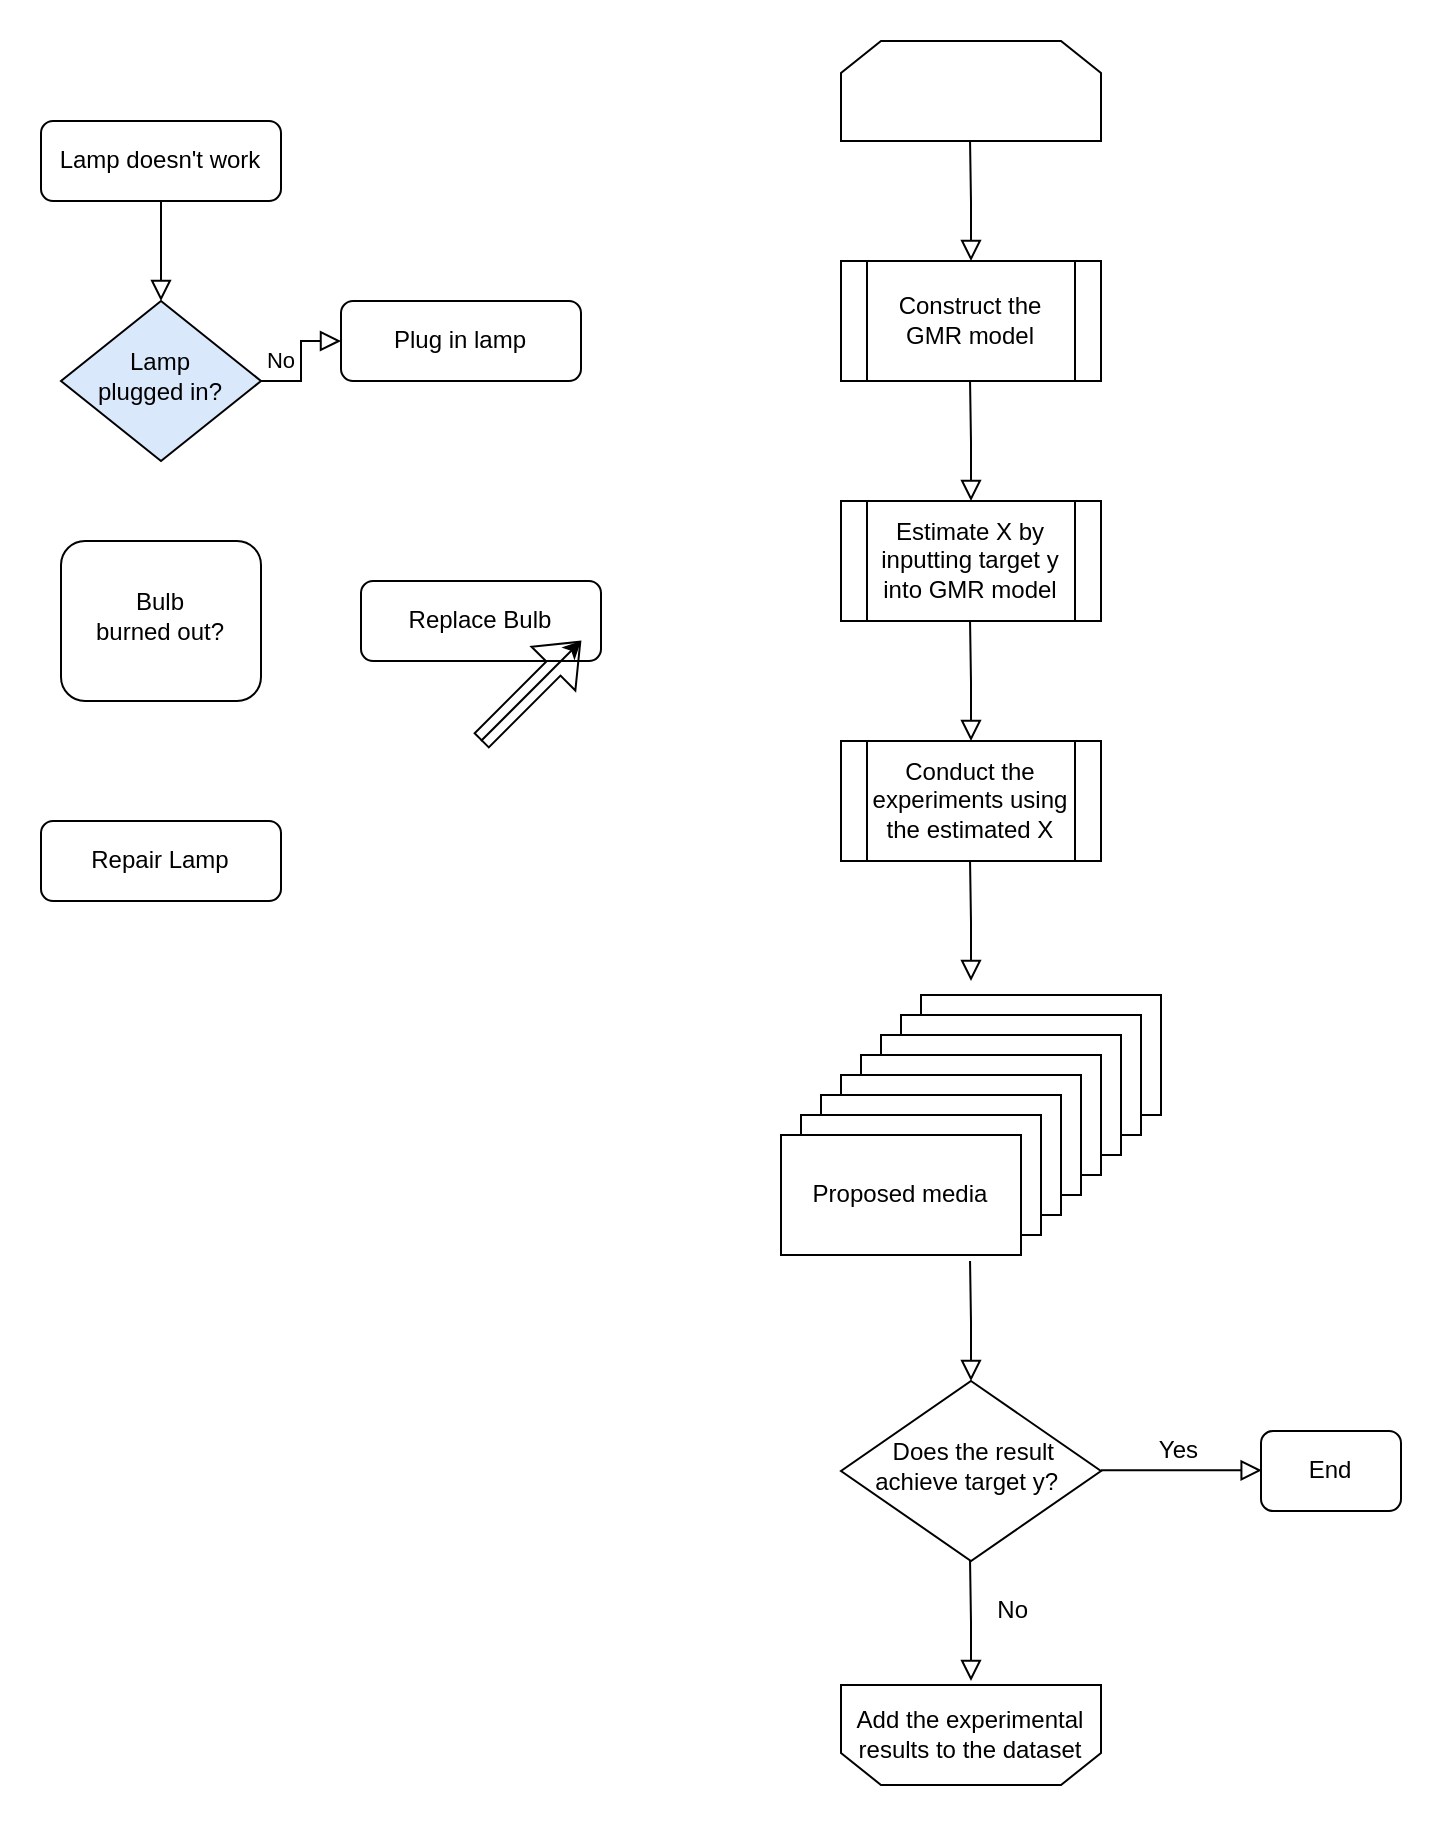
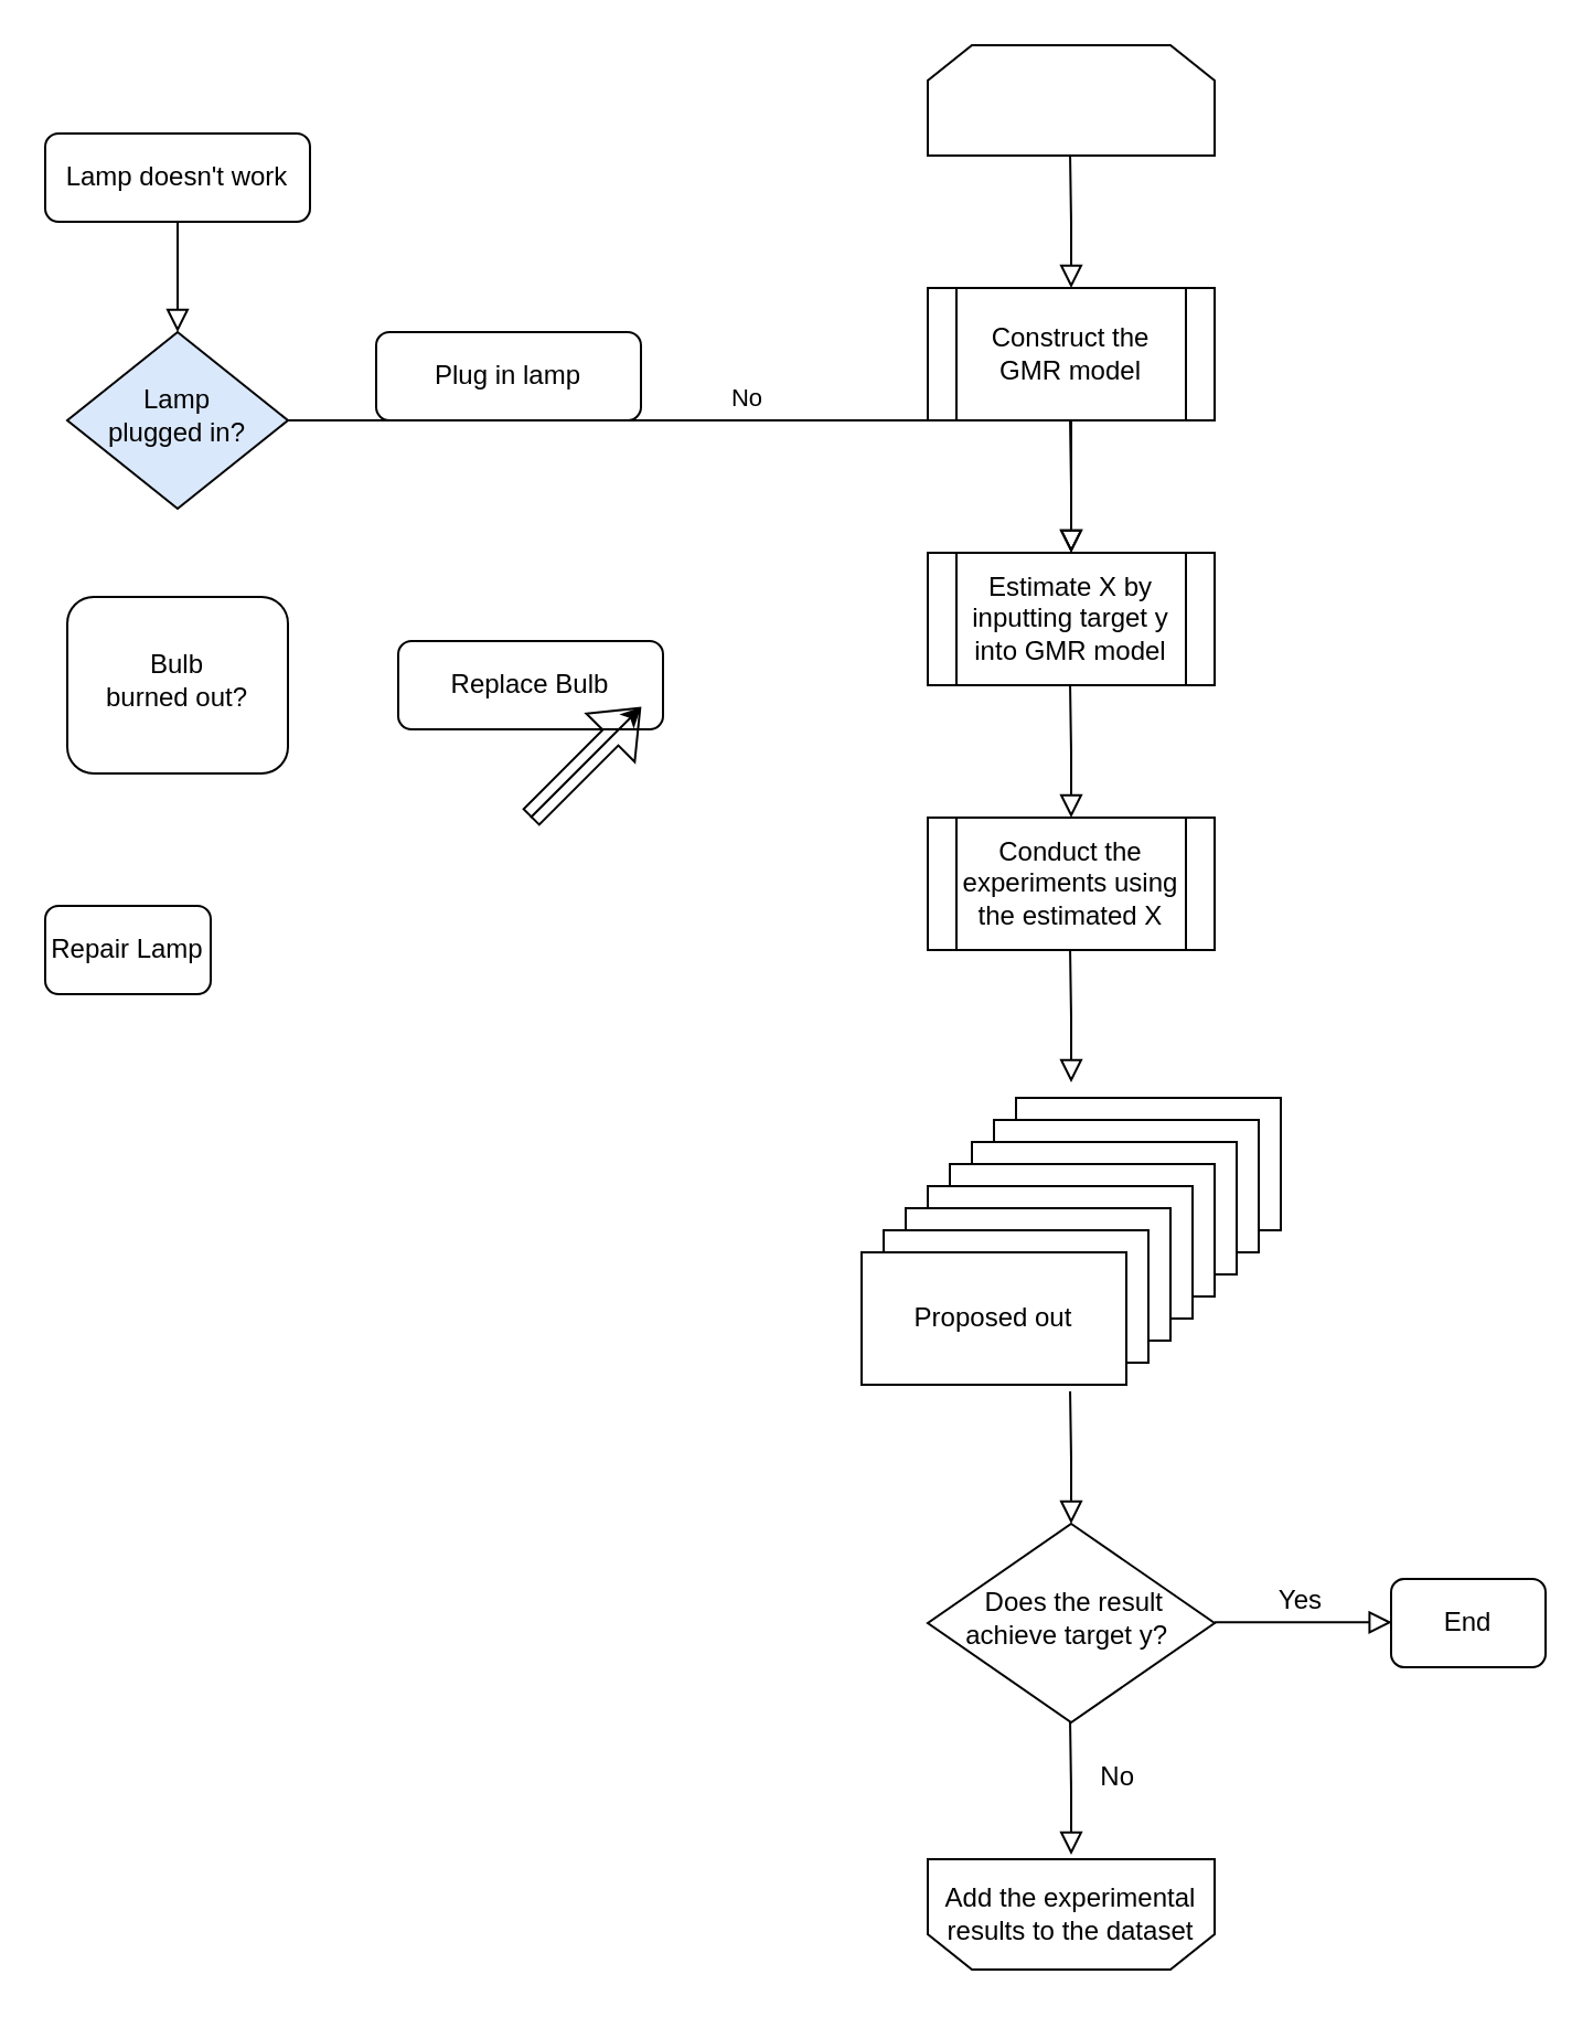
  <mxCell id="0" />
  <mxCell id="1" parent="0" />
  <mxCell id="2" value="" style="rounded=0;html=1;jettySize=auto;orthogonalLoop=1;fontSize=11;endArrow=block;endFill=0;endSize=8;strokeWidth=1;shadow=0;labelBackgroundColor=none;edgeStyle=orthogonalEdgeStyle;" parent="1" source="3" target="5" edge="1"><mxGeometry relative="1" as="geometry" /></mxCell>
  <mxCell id="3" value="Lamp doesn't work" style="rounded=1;whiteSpace=wrap;html=1;fontSize=12;glass=0;strokeWidth=1;shadow=0;" parent="1" vertex="1"><mxGeometry x="20" y="60" width="120" height="40" as="geometry" /></mxCell>
- <mxCell id="4" value="No" style="edgeStyle=orthogonalEdgeStyle;rounded=0;html=1;jettySize=auto;orthogonalLoop=1;fontSize=11;endArrow=block;endFill=0;endSize=8;strokeWidth=1;shadow=0;labelBackgroundColor=none;" parent="1" source="5" target="6" edge="1"><mxGeometry y="10" relative="1" as="geometry"><mxPoint as="offset" /></mxGeometry></mxCell>
+ <mxCell id="4" value="No" style="edgeStyle=orthogonalEdgeStyle;rounded=0;html=1;jettySize=auto;orthogonalLoop=1;fontSize=11;endArrow=block;endFill=0;endSize=8;strokeWidth=1;shadow=0;labelBackgroundColor=none;" parent="1" source="5" target="27" edge="1"><mxGeometry y="10" relative="1" as="geometry"><mxPoint as="offset" /></mxGeometry></mxCell>
  <mxCell id="5" value="Lamp&lt;br&gt;plugged in?" style="rhombus;whiteSpace=wrap;html=1;shadow=0;fontFamily=Helvetica;fontSize=12;align=center;strokeWidth=1;spacing=6;spacingTop=-4;fillColor=#dae8fc;" parent="1" vertex="1"><mxGeometry x="30" y="150" width="100" height="80" as="geometry" /></mxCell>
  <mxCell id="6" value="Plug in lamp" style="rounded=1;whiteSpace=wrap;html=1;fontSize=12;glass=0;strokeWidth=1;shadow=0;" parent="1" vertex="1"><mxGeometry x="170" y="150" width="120" height="40" as="geometry" /></mxCell>
  <mxCell id="7" value="&lt;font style=&quot;font-size: 12px;&quot;&gt;Yes&lt;/font&gt;" style="rounded=0;html=1;jettySize=auto;orthogonalLoop=1;fontSize=11;endArrow=block;endFill=0;endSize=8;strokeWidth=1;shadow=0;labelBackgroundColor=none;edgeStyle=orthogonalEdgeStyle;align=right;" parent="1" edge="1"><mxGeometry x="0.245" y="10" relative="1" as="geometry"><mxPoint as="offset" /><mxPoint x="550" y="734.66" as="sourcePoint" /><mxPoint x="630.33" y="734.66" as="targetPoint" /></mxGeometry></mxCell>
  <mxCell id="8" value="Bulb&lt;br&gt;burned out?" style="whiteSpace=wrap;html=1;shadow=0;fontFamily=Helvetica;fontSize=12;align=center;strokeWidth=1;spacing=6;spacingTop=-4;rounded=1;" parent="1" vertex="1"><mxGeometry x="30" y="270" width="100" height="80" as="geometry" /></mxCell>
- <mxCell id="9" value="Repair Lamp" style="rounded=1;whiteSpace=wrap;html=1;fontSize=12;glass=0;strokeWidth=1;shadow=0;" parent="1" vertex="1"><mxGeometry x="20" y="410" width="120" height="40" as="geometry" /></mxCell>
+ <mxCell id="9" value="Repair Lamp" style="rounded=1;whiteSpace=wrap;html=1;fontSize=12;glass=0;strokeWidth=1;shadow=0;" parent="1" vertex="1"><mxGeometry x="20" y="410" width="75" height="40" as="geometry" /></mxCell>
  <mxCell id="10" value="Replace Bulb" style="rounded=1;whiteSpace=wrap;html=1;fontSize=12;glass=0;strokeWidth=1;shadow=0;" parent="1" vertex="1"><mxGeometry x="180" y="290" width="120" height="40" as="geometry" /></mxCell>
  <mxCell id="11" value="Add the experimental results to the dataset" style="shape=loopLimit;whiteSpace=wrap;html=1;direction=west;" vertex="1" parent="1"><mxGeometry x="420" y="842" width="130" height="50" as="geometry" /></mxCell>
  <mxCell id="12" value="" style="group" vertex="1" connectable="0" parent="1"><mxGeometry x="390" y="497" width="190" height="130" as="geometry" /></mxCell>
  <mxCell id="13" value="" style="rounded=0;whiteSpace=wrap;html=1;" vertex="1" parent="12"><mxGeometry x="70" width="120" height="60" as="geometry" /></mxCell>
  <mxCell id="14" value="" style="rounded=0;whiteSpace=wrap;html=1;" vertex="1" parent="12"><mxGeometry x="60" y="10" width="120" height="60" as="geometry" /></mxCell>
  <mxCell id="15" value="" style="rounded=0;whiteSpace=wrap;html=1;" vertex="1" parent="12"><mxGeometry x="50" y="20" width="120" height="60" as="geometry" /></mxCell>
  <mxCell id="16" value="" style="rounded=0;whiteSpace=wrap;html=1;" vertex="1" parent="12"><mxGeometry x="40" y="30" width="120" height="60" as="geometry" /></mxCell>
  <mxCell id="17" value="" style="rounded=0;whiteSpace=wrap;html=1;" vertex="1" parent="12"><mxGeometry x="30" y="40" width="120" height="60" as="geometry" /></mxCell>
  <mxCell id="18" value="" style="rounded=0;whiteSpace=wrap;html=1;" vertex="1" parent="12"><mxGeometry x="20" y="50" width="120" height="60" as="geometry" /></mxCell>
  <mxCell id="19" value="" style="rounded=0;whiteSpace=wrap;html=1;" vertex="1" parent="12"><mxGeometry x="10" y="60" width="120" height="60" as="geometry" /></mxCell>
- <mxCell id="20" value="Proposed media" style="rounded=0;whiteSpace=wrap;html=1;" vertex="1" parent="12"><mxGeometry y="70" width="120" height="60" as="geometry" /></mxCell>
+ <mxCell id="20" value="Proposed out" style="rounded=0;whiteSpace=wrap;html=1;" vertex="1" parent="12"><mxGeometry y="70" width="120" height="60" as="geometry" /></mxCell>
  <mxCell id="21" value="" style="shape=loopLimit;whiteSpace=wrap;html=1;direction=east;" vertex="1" parent="1"><mxGeometry x="420" y="20" width="130" height="50" as="geometry" /></mxCell>
  <mxCell id="22" value="&amp;nbsp;Does the result achieve&amp;nbsp;&lt;span style=&quot;background-color: initial;&quot;&gt;target y?&amp;nbsp;&lt;/span&gt;" style="rhombus;whiteSpace=wrap;html=1;shadow=0;fontFamily=Helvetica;fontSize=12;align=center;strokeWidth=1;spacing=6;spacingTop=-4;" vertex="1" parent="1"><mxGeometry x="420" y="690" width="130" height="90" as="geometry" /></mxCell>
  <mxCell id="23" value="" style="endArrow=classic;html=1;rounded=0;" edge="1" parent="1"><mxGeometry width="50" height="50" relative="1" as="geometry"><mxPoint x="240" y="370" as="sourcePoint" /><mxPoint x="290" y="320" as="targetPoint" /></mxGeometry></mxCell>
  <mxCell id="24" value="" style="shape=flexArrow;endArrow=classic;html=1;rounded=0;" edge="1" parent="1"><mxGeometry width="50" height="50" relative="1" as="geometry"><mxPoint x="240" y="370" as="sourcePoint" /><mxPoint x="290" y="320" as="targetPoint" /></mxGeometry></mxCell>
  <mxCell id="25" value="&lt;font style=&quot;font-size: 12px;&quot;&gt;No&lt;/font&gt;" style="rounded=0;html=1;jettySize=auto;orthogonalLoop=1;fontSize=11;endArrow=block;endFill=0;endSize=8;strokeWidth=1;shadow=0;labelBackgroundColor=none;edgeStyle=orthogonalEdgeStyle;align=right;entryX=0.5;entryY=1;entryDx=0;entryDy=0;" edge="1" parent="1"><mxGeometry x="-0.18" y="30" relative="1" as="geometry"><mxPoint as="offset" /><mxPoint x="484.52" y="780" as="sourcePoint" /><mxPoint x="485" y="840" as="targetPoint" /></mxGeometry></mxCell>
  <mxCell id="26" value="&lt;div&gt;Construct the&lt;/div&gt;GMR model" style="shape=process;whiteSpace=wrap;html=1;backgroundOutline=1;" vertex="1" parent="1"><mxGeometry x="420" y="130" width="130" height="60" as="geometry" /></mxCell>
  <mxCell id="27" value="Estimate X by inputting target y into GMR model" style="shape=process;whiteSpace=wrap;html=1;backgroundOutline=1;" vertex="1" parent="1"><mxGeometry x="420" y="250" width="130" height="60" as="geometry" /></mxCell>
  <mxCell id="28" value="Conduct the experiments using the estimated X" style="shape=process;whiteSpace=wrap;html=1;backgroundOutline=1;align=center;" vertex="1" parent="1"><mxGeometry x="420" y="370" width="130" height="60" as="geometry" /></mxCell>
  <mxCell id="29" value="" style="rounded=0;html=1;jettySize=auto;orthogonalLoop=1;fontSize=11;endArrow=block;endFill=0;endSize=8;strokeWidth=1;shadow=0;labelBackgroundColor=none;edgeStyle=orthogonalEdgeStyle;align=right;entryX=0.5;entryY=1;entryDx=0;entryDy=0;" edge="1" parent="1"><mxGeometry x="-0.18" y="30" relative="1" as="geometry"><mxPoint as="offset" /><mxPoint x="484.52" y="630" as="sourcePoint" /><mxPoint x="485" y="690" as="targetPoint" /></mxGeometry></mxCell>
  <mxCell id="30" value="" style="rounded=0;html=1;jettySize=auto;orthogonalLoop=1;fontSize=11;endArrow=block;endFill=0;endSize=8;strokeWidth=1;shadow=0;labelBackgroundColor=none;edgeStyle=orthogonalEdgeStyle;align=right;entryX=0.5;entryY=1;entryDx=0;entryDy=0;" edge="1" parent="1"><mxGeometry x="-0.18" y="30" relative="1" as="geometry"><mxPoint as="offset" /><mxPoint x="484.52" y="430" as="sourcePoint" /><mxPoint x="485" y="490" as="targetPoint" /></mxGeometry></mxCell>
  <mxCell id="31" value="" style="rounded=0;html=1;jettySize=auto;orthogonalLoop=1;fontSize=11;endArrow=block;endFill=0;endSize=8;strokeWidth=1;shadow=0;labelBackgroundColor=none;edgeStyle=orthogonalEdgeStyle;align=right;entryX=0.5;entryY=1;entryDx=0;entryDy=0;" edge="1" parent="1"><mxGeometry x="-0.18" y="30" relative="1" as="geometry"><mxPoint as="offset" /><mxPoint x="484.52" y="310" as="sourcePoint" /><mxPoint x="485" y="370" as="targetPoint" /></mxGeometry></mxCell>
  <mxCell id="32" value="" style="rounded=0;html=1;jettySize=auto;orthogonalLoop=1;fontSize=11;endArrow=block;endFill=0;endSize=8;strokeWidth=1;shadow=0;labelBackgroundColor=none;edgeStyle=orthogonalEdgeStyle;align=right;entryX=0.5;entryY=1;entryDx=0;entryDy=0;" edge="1" parent="1"><mxGeometry x="-0.18" y="30" relative="1" as="geometry"><mxPoint as="offset" /><mxPoint x="484.52" y="190" as="sourcePoint" /><mxPoint x="485" y="250" as="targetPoint" /></mxGeometry></mxCell>
  <mxCell id="33" value="" style="rounded=0;html=1;jettySize=auto;orthogonalLoop=1;fontSize=11;endArrow=block;endFill=0;endSize=8;strokeWidth=1;shadow=0;labelBackgroundColor=none;edgeStyle=orthogonalEdgeStyle;align=right;entryX=0.5;entryY=1;entryDx=0;entryDy=0;" edge="1" parent="1"><mxGeometry x="-0.18" y="30" relative="1" as="geometry"><mxPoint as="offset" /><mxPoint x="484.52" y="70" as="sourcePoint" /><mxPoint x="485" y="130" as="targetPoint" /></mxGeometry></mxCell>
  <mxCell id="34" value="End" style="rounded=1;whiteSpace=wrap;html=1;fontSize=12;glass=0;strokeWidth=1;shadow=0;" vertex="1" parent="1"><mxGeometry x="630" y="715" width="70" height="40" as="geometry" /></mxCell>
